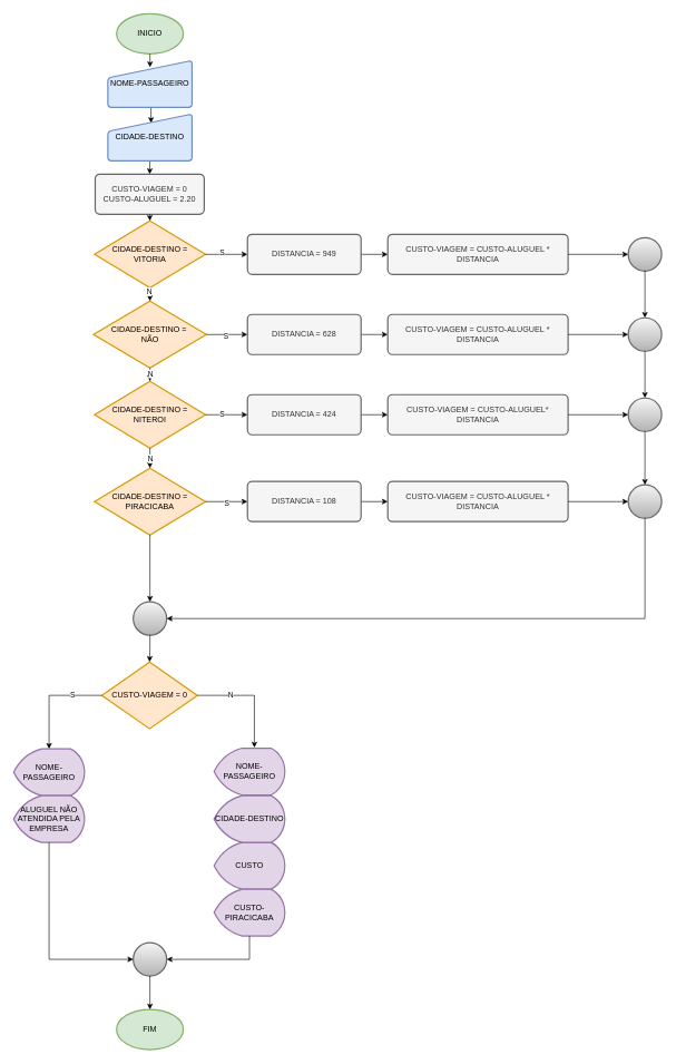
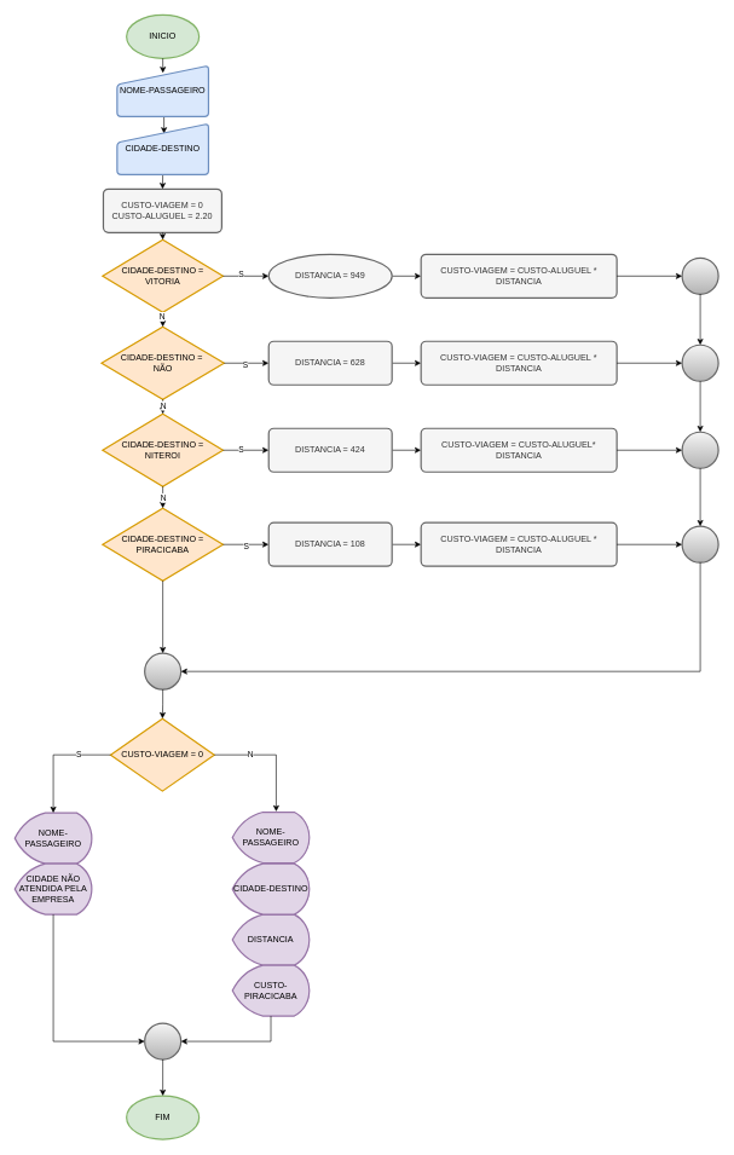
  <mxCell id="0" />
  <mxCell id="1" parent="0" />
  <mxCell id="2" value="INICIO" style="strokeWidth=2;html=1;shape=mxgraph.flowchart.start_1;whiteSpace=wrap;fillColor=#d5e8d4;strokeColor=#82b366;" vertex="1" parent="1"><mxGeometry x="174" width="100" height="60" as="geometry" y="20" /></mxCell>
  <mxCell id="3" style="edgeStyle=orthogonalEdgeStyle;rounded=0;orthogonalLoop=1;jettySize=auto;html=1;exitX=0.5;exitY=1;exitDx=0;exitDy=0;entryX=0.513;entryY=0.193;entryDx=0;entryDy=0;entryPerimeter=0;" edge="1" parent="1" source="4" target="6"><mxGeometry relative="1" as="geometry" /></mxCell>
  <mxCell id="4" value="NOME-PASSAGEIRO" style="html=1;strokeWidth=2;shape=manualInput;whiteSpace=wrap;rounded=1;size=26;arcSize=11;fillColor=#dae8fc;strokeColor=#6c8ebf;" vertex="1" parent="1"><mxGeometry x="161" y="90" width="126" height="70" as="geometry" /></mxCell>
  <mxCell id="5" style="edgeStyle=orthogonalEdgeStyle;rounded=0;orthogonalLoop=1;jettySize=auto;html=1;exitX=0.5;exitY=1;exitDx=0;exitDy=0;entryX=0.5;entryY=0;entryDx=0;entryDy=0;" edge="1" parent="1" source="6" target="16"><mxGeometry relative="1" as="geometry" /></mxCell>
  <mxCell id="6" value="CIDADE-DESTINO" style="html=1;strokeWidth=2;shape=manualInput;whiteSpace=wrap;rounded=1;size=26;arcSize=11;fillColor=#dae8fc;strokeColor=#6c8ebf;" vertex="1" parent="1"><mxGeometry x="161" y="170" width="126" height="70" as="geometry" /></mxCell>
  <mxCell id="7" style="edgeStyle=orthogonalEdgeStyle;rounded=0;orthogonalLoop=1;jettySize=auto;html=1;exitX=1;exitY=0.5;exitDx=0;exitDy=0;exitPerimeter=0;entryX=0;entryY=0.5;entryDx=0;entryDy=0;" edge="1" parent="1" source="55" target="15"><mxGeometry relative="1" as="geometry" /></mxCell>
  <mxCell id="8" value="CIDADE-DESTINO = VITORIA" style="strokeWidth=2;html=1;shape=mxgraph.flowchart.decision;whiteSpace=wrap;fillColor=#ffe6cc;strokeColor=#d79b00;" vertex="1" parent="1"><mxGeometry x="141" y="330" width="166" height="100" as="geometry" /></mxCell>
  <mxCell id="9" style="edgeStyle=orthogonalEdgeStyle;rounded=0;orthogonalLoop=1;jettySize=auto;html=1;exitX=1;exitY=0.5;exitDx=0;exitDy=0;exitPerimeter=0;entryX=0;entryY=0.5;entryDx=0;entryDy=0;" edge="1" parent="1" source="58" target="17"><mxGeometry relative="1" as="geometry" /></mxCell>
  <mxCell id="10" value="CIDADE-DESTINO = PIRACICABA" style="strokeWidth=2;html=1;shape=mxgraph.flowchart.decision;whiteSpace=wrap;fillColor=#ffe6cc;strokeColor=#d79b00;" vertex="1" parent="1"><mxGeometry x="141" y="700" width="166" height="100" as="geometry" /></mxCell>
  <mxCell id="11" style="edgeStyle=orthogonalEdgeStyle;rounded=0;orthogonalLoop=1;jettySize=auto;html=1;exitX=1;exitY=0.5;exitDx=0;exitDy=0;exitPerimeter=0;entryX=0;entryY=0.5;entryDx=0;entryDy=0;" edge="1" parent="1" source="61" target="18"><mxGeometry relative="1" as="geometry" /></mxCell>
  <mxCell id="12" value="CIDADE-DESTINO = NITEROI" style="strokeWidth=2;html=1;shape=mxgraph.flowchart.decision;whiteSpace=wrap;fillColor=#ffe6cc;strokeColor=#d79b00;" vertex="1" parent="1"><mxGeometry x="141" y="570" width="166" height="100" as="geometry" /></mxCell>
  <mxCell id="13" style="edgeStyle=orthogonalEdgeStyle;rounded=0;orthogonalLoop=1;jettySize=auto;html=1;exitX=1;exitY=0.5;exitDx=0;exitDy=0;exitPerimeter=0;entryX=0;entryY=0.5;entryDx=0;entryDy=0;" edge="1" parent="1" source="64" target="19"><mxGeometry relative="1" as="geometry" /></mxCell>
  <mxCell id="14" value="CIDADE-DESTINO =&amp;nbsp;&lt;div&gt;NÃO&lt;/div&gt;" style="strokeWidth=2;html=1;shape=mxgraph.flowchart.decision;whiteSpace=wrap;fillColor=#ffe6cc;strokeColor=#d79b00;" vertex="1" parent="1"><mxGeometry x="139.5" y="450" width="169" height="100" as="geometry" /></mxCell>
  <mxCell id="15" value="CUSTO-VIAGEM = CUSTO-ALUGUEL * DISTANCIA" style="rounded=1;whiteSpace=wrap;html=1;absoluteArcSize=1;arcSize=14;strokeWidth=2;fillColor=#f5f5f5;fontColor=#333333;strokeColor=#666666;" vertex="1" parent="1"><mxGeometry x="580" y="350" width="270" height="60" as="geometry" /></mxCell>
  <mxCell id="16" value="CUSTO-VIAGEM = 0&lt;div&gt;CUSTO-ALUGUEL = 2.20&lt;/div&gt;" style="rounded=1;whiteSpace=wrap;html=1;absoluteArcSize=1;arcSize=14;strokeWidth=2;fillColor=#f5f5f5;fontColor=#333333;strokeColor=#666666;" vertex="1" parent="1"><mxGeometry x="142" y="260" width="163.25" height="60" as="geometry" /></mxCell>
  <mxCell id="17" value="CUSTO-VIAGEM = CUSTO-ALUGUEL * DISTANCIA" style="rounded=1;whiteSpace=wrap;html=1;absoluteArcSize=1;arcSize=14;strokeWidth=2;fillColor=#f5f5f5;fontColor=#333333;strokeColor=#666666;" vertex="1" parent="1"><mxGeometry x="580" y="720" width="270" height="60" as="geometry" /></mxCell>
  <mxCell id="18" value="CUSTO-VIAGEM = CUSTO-ALUGUEL* DISTANCIA" style="rounded=1;whiteSpace=wrap;html=1;absoluteArcSize=1;arcSize=14;strokeWidth=2;fillColor=#f5f5f5;fontColor=#333333;strokeColor=#666666;" vertex="1" parent="1"><mxGeometry x="580" y="590" width="270" height="60" as="geometry" /></mxCell>
  <mxCell id="19" value="CUSTO-VIAGEM = CUSTO-ALUGUEL&amp;nbsp;* DISTANCIA" style="rounded=1;whiteSpace=wrap;html=1;absoluteArcSize=1;arcSize=14;strokeWidth=2;fillColor=#f5f5f5;fontColor=#333333;strokeColor=#666666;" vertex="1" parent="1"><mxGeometry x="580" y="470" width="270" height="60" as="geometry" /></mxCell>
  <mxCell id="20" style="edgeStyle=orthogonalEdgeStyle;rounded=0;orthogonalLoop=1;jettySize=auto;html=1;exitX=0.5;exitY=1;exitDx=0;exitDy=0;exitPerimeter=0;entryX=0.501;entryY=0.143;entryDx=0;entryDy=0;entryPerimeter=0;" edge="1" parent="1" source="2" target="4"><mxGeometry relative="1" as="geometry" /></mxCell>
  <mxCell id="21" style="edgeStyle=orthogonalEdgeStyle;rounded=0;orthogonalLoop=1;jettySize=auto;html=1;exitX=0.5;exitY=1;exitDx=0;exitDy=0;entryX=0.5;entryY=0;entryDx=0;entryDy=0;entryPerimeter=0;" edge="1" parent="1" source="16" target="8"><mxGeometry relative="1" as="geometry" /></mxCell>
  <mxCell id="22" style="edgeStyle=orthogonalEdgeStyle;rounded=0;orthogonalLoop=1;jettySize=auto;html=1;exitX=0.5;exitY=1;exitDx=0;exitDy=0;exitPerimeter=0;entryX=0.5;entryY=0;entryDx=0;entryDy=0;entryPerimeter=0;" edge="1" parent="1" source="8" target="14"><mxGeometry relative="1" as="geometry" /></mxCell>
  <mxCell id="23" value="N" style="edgeLabel;html=1;align=center;verticalAlign=middle;resizable=0;points=[];" vertex="1" connectable="0" parent="22"><mxGeometry x="-0.5" y="-2" relative="1" as="geometry"><mxPoint as="offset" /></mxGeometry></mxCell>
  <mxCell id="24" style="edgeStyle=orthogonalEdgeStyle;rounded=0;orthogonalLoop=1;jettySize=auto;html=1;exitX=0.5;exitY=1;exitDx=0;exitDy=0;exitPerimeter=0;entryX=0.5;entryY=0;entryDx=0;entryDy=0;entryPerimeter=0;" edge="1" parent="1" source="14" target="12"><mxGeometry relative="1" as="geometry" /></mxCell>
  <mxCell id="25" value="N" style="edgeLabel;html=1;align=center;verticalAlign=middle;resizable=0;points=[];" vertex="1" connectable="0" parent="24"><mxGeometry x="-0.167" relative="1" as="geometry"><mxPoint as="offset" /></mxGeometry></mxCell>
  <mxCell id="26" style="edgeStyle=orthogonalEdgeStyle;rounded=0;orthogonalLoop=1;jettySize=auto;html=1;exitX=0.5;exitY=1;exitDx=0;exitDy=0;exitPerimeter=0;entryX=0.5;entryY=0;entryDx=0;entryDy=0;entryPerimeter=0;" edge="1" parent="1" source="12" target="10"><mxGeometry relative="1" as="geometry" /></mxCell>
  <mxCell id="27" value="N" style="edgeLabel;html=1;align=center;verticalAlign=middle;resizable=0;points=[];" vertex="1" connectable="0" parent="26"><mxGeometry relative="1" as="geometry"><mxPoint as="offset" /></mxGeometry></mxCell>
  <mxCell id="28" value="" style="strokeWidth=2;html=1;shape=mxgraph.flowchart.start_2;whiteSpace=wrap;fillColor=#f5f5f5;gradientColor=#b3b3b3;strokeColor=#666666;" vertex="1" parent="1"><mxGeometry x="940" y="355" width="50" height="50" as="geometry" /></mxCell>
  <mxCell id="29" value="" style="strokeWidth=2;html=1;shape=mxgraph.flowchart.start_2;whiteSpace=wrap;fillColor=#f5f5f5;gradientColor=#b3b3b3;strokeColor=#666666;" vertex="1" parent="1"><mxGeometry x="940" y="475" width="50" height="50" as="geometry" /></mxCell>
  <mxCell id="30" value="" style="strokeWidth=2;html=1;shape=mxgraph.flowchart.start_2;whiteSpace=wrap;fillColor=#f5f5f5;gradientColor=#b3b3b3;strokeColor=#666666;" vertex="1" parent="1"><mxGeometry x="940" y="595" width="50" height="50" as="geometry" /></mxCell>
  <mxCell id="31" value="" style="strokeWidth=2;html=1;shape=mxgraph.flowchart.start_2;whiteSpace=wrap;fillColor=#f5f5f5;gradientColor=#b3b3b3;strokeColor=#666666;" vertex="1" parent="1"><mxGeometry x="940" y="725" width="50" height="50" as="geometry" /></mxCell>
  <mxCell id="32" style="edgeStyle=orthogonalEdgeStyle;rounded=0;orthogonalLoop=1;jettySize=auto;html=1;exitX=1;exitY=0.5;exitDx=0;exitDy=0;entryX=0;entryY=0.5;entryDx=0;entryDy=0;entryPerimeter=0;" edge="1" parent="1" source="15" target="28"><mxGeometry relative="1" as="geometry" /></mxCell>
  <mxCell id="33" style="edgeStyle=orthogonalEdgeStyle;rounded=0;orthogonalLoop=1;jettySize=auto;html=1;exitX=0.5;exitY=1;exitDx=0;exitDy=0;exitPerimeter=0;entryX=0.5;entryY=0;entryDx=0;entryDy=0;entryPerimeter=0;" edge="1" parent="1" source="28" target="29"><mxGeometry relative="1" as="geometry" /></mxCell>
  <mxCell id="34" style="edgeStyle=orthogonalEdgeStyle;rounded=0;orthogonalLoop=1;jettySize=auto;html=1;exitX=1;exitY=0.5;exitDx=0;exitDy=0;entryX=0;entryY=0.5;entryDx=0;entryDy=0;entryPerimeter=0;" edge="1" parent="1" source="19" target="29"><mxGeometry relative="1" as="geometry" /></mxCell>
  <mxCell id="35" style="edgeStyle=orthogonalEdgeStyle;rounded=0;orthogonalLoop=1;jettySize=auto;html=1;exitX=0.5;exitY=1;exitDx=0;exitDy=0;exitPerimeter=0;entryX=0.5;entryY=0;entryDx=0;entryDy=0;entryPerimeter=0;" edge="1" parent="1" source="29" target="30"><mxGeometry relative="1" as="geometry" /></mxCell>
  <mxCell id="36" style="edgeStyle=orthogonalEdgeStyle;rounded=0;orthogonalLoop=1;jettySize=auto;html=1;exitX=1;exitY=0.5;exitDx=0;exitDy=0;entryX=0;entryY=0.5;entryDx=0;entryDy=0;entryPerimeter=0;" edge="1" parent="1" source="18" target="30"><mxGeometry relative="1" as="geometry" /></mxCell>
  <mxCell id="37" style="edgeStyle=orthogonalEdgeStyle;rounded=0;orthogonalLoop=1;jettySize=auto;html=1;exitX=0.5;exitY=1;exitDx=0;exitDy=0;exitPerimeter=0;entryX=0.5;entryY=0;entryDx=0;entryDy=0;entryPerimeter=0;" edge="1" parent="1" source="30" target="31"><mxGeometry relative="1" as="geometry" /></mxCell>
  <mxCell id="38" style="edgeStyle=orthogonalEdgeStyle;rounded=0;orthogonalLoop=1;jettySize=auto;html=1;exitX=1;exitY=0.5;exitDx=0;exitDy=0;entryX=0;entryY=0.5;entryDx=0;entryDy=0;entryPerimeter=0;" edge="1" parent="1" source="17" target="31"><mxGeometry relative="1" as="geometry" /></mxCell>
  <mxCell id="39" value="" style="strokeWidth=2;html=1;shape=mxgraph.flowchart.start_2;whiteSpace=wrap;fillColor=#f5f5f5;gradientColor=#b3b3b3;strokeColor=#666666;" vertex="1" parent="1"><mxGeometry x="199" y="900" width="50" height="50" as="geometry" /></mxCell>
  <mxCell id="40" style="edgeStyle=orthogonalEdgeStyle;rounded=0;orthogonalLoop=1;jettySize=auto;html=1;exitX=0.5;exitY=1;exitDx=0;exitDy=0;exitPerimeter=0;entryX=1;entryY=0.5;entryDx=0;entryDy=0;entryPerimeter=0;" edge="1" parent="1" source="31" target="39"><mxGeometry relative="1" as="geometry" /></mxCell>
  <mxCell id="41" value="NOME-PASSAGEIRO" style="strokeWidth=2;html=1;shape=mxgraph.flowchart.display;whiteSpace=wrap;fillColor=#e1d5e7;strokeColor=#9673a6;" vertex="1" parent="1"><mxGeometry x="20" y="1120" width="106" height="70" as="geometry" /></mxCell>
- <mxCell id="42" value="ALUGUEL NÃO ATENDIDA PELA EMPRESA" style="strokeWidth=2;html=1;shape=mxgraph.flowchart.display;whiteSpace=wrap;fillColor=#e1d5e7;strokeColor=#9673a6;" vertex="1" parent="1"><mxGeometry x="20" y="1190" width="106" height="70" as="geometry" /></mxCell>
+ <mxCell id="42" value="CIDADE NÃO ATENDIDA PELA EMPRESA" style="strokeWidth=2;html=1;shape=mxgraph.flowchart.display;whiteSpace=wrap;fillColor=#e1d5e7;strokeColor=#9673a6;" vertex="1" parent="1"><mxGeometry x="20" y="1190" width="106" height="70" as="geometry" /></mxCell>
  <mxCell id="43" value="CUSTO-VIAGEM = 0" style="strokeWidth=2;html=1;shape=mxgraph.flowchart.decision;whiteSpace=wrap;fillColor=#ffe6cc;strokeColor=#d79b00;" vertex="1" parent="1"><mxGeometry x="152" y="990" width="143" height="100" as="geometry" /></mxCell>
  <mxCell id="44" style="edgeStyle=orthogonalEdgeStyle;rounded=0;orthogonalLoop=1;jettySize=auto;html=1;exitX=0.5;exitY=1;exitDx=0;exitDy=0;exitPerimeter=0;entryX=0.5;entryY=0;entryDx=0;entryDy=0;entryPerimeter=0;" edge="1" parent="1" source="10" target="39"><mxGeometry relative="1" as="geometry" /></mxCell>
  <mxCell id="45" style="edgeStyle=orthogonalEdgeStyle;rounded=0;orthogonalLoop=1;jettySize=auto;html=1;exitX=0.5;exitY=1;exitDx=0;exitDy=0;exitPerimeter=0;entryX=0.5;entryY=0;entryDx=0;entryDy=0;entryPerimeter=0;" edge="1" parent="1" source="39" target="43"><mxGeometry relative="1" as="geometry" /></mxCell>
  <mxCell id="46" style="edgeStyle=orthogonalEdgeStyle;rounded=0;orthogonalLoop=1;jettySize=auto;html=1;exitX=0;exitY=0.5;exitDx=0;exitDy=0;exitPerimeter=0;entryX=0.5;entryY=0;entryDx=0;entryDy=0;entryPerimeter=0;" edge="1" parent="1" source="43" target="41"><mxGeometry relative="1" as="geometry" /></mxCell>
  <mxCell id="47" value="S" style="edgeLabel;html=1;align=center;verticalAlign=middle;resizable=0;points=[];" vertex="1" connectable="0" parent="46"><mxGeometry x="-0.428" y="-1" relative="1" as="geometry"><mxPoint as="offset" /></mxGeometry></mxCell>
  <mxCell id="48" value="NOME-PASSAGEIRO" style="strokeWidth=2;html=1;shape=mxgraph.flowchart.display;whiteSpace=wrap;fillColor=#e1d5e7;strokeColor=#9673a6;" vertex="1" parent="1"><mxGeometry x="320" y="1119" width="106" height="70" as="geometry" /></mxCell>
  <mxCell id="49" style="edgeStyle=orthogonalEdgeStyle;rounded=0;orthogonalLoop=1;jettySize=auto;html=1;exitX=1;exitY=0.5;exitDx=0;exitDy=0;exitPerimeter=0;entryX=0.569;entryY=-0.012;entryDx=0;entryDy=0;entryPerimeter=0;" edge="1" parent="1" source="43" target="48"><mxGeometry relative="1" as="geometry" /></mxCell>
  <mxCell id="50" value="N" style="edgeLabel;html=1;align=center;verticalAlign=middle;resizable=0;points=[];" vertex="1" connectable="0" parent="49"><mxGeometry x="-0.401" y="1" relative="1" as="geometry"><mxPoint as="offset" /></mxGeometry></mxCell>
- <mxCell id="51" value="CUSTO" style="strokeWidth=2;html=1;shape=mxgraph.flowchart.display;whiteSpace=wrap;fillColor=#e1d5e7;strokeColor=#9673a6;" vertex="1" parent="1"><mxGeometry x="320" y="1260" width="106" height="70" as="geometry" /></mxCell>
+ <mxCell id="51" value="DISTANCIA" style="strokeWidth=2;html=1;shape=mxgraph.flowchart.display;whiteSpace=wrap;fillColor=#e1d5e7;strokeColor=#9673a6;" vertex="1" parent="1"><mxGeometry x="320" y="1260" width="106" height="70" as="geometry" /></mxCell>
  <mxCell id="52" value="CIDADE-DESTINO" style="strokeWidth=2;html=1;shape=mxgraph.flowchart.display;whiteSpace=wrap;fillColor=#e1d5e7;strokeColor=#9673a6;" vertex="1" parent="1"><mxGeometry x="320" y="1190" width="106" height="70" as="geometry" /></mxCell>
  <mxCell id="53" value="" style="edgeStyle=orthogonalEdgeStyle;rounded=0;orthogonalLoop=1;jettySize=auto;html=1;exitX=1;exitY=0.5;exitDx=0;exitDy=0;exitPerimeter=0;entryX=0;entryY=0.5;entryDx=0;entryDy=0;" edge="1" parent="1" source="8" target="55"><mxGeometry relative="1" as="geometry"><mxPoint x="307" y="380" as="sourcePoint" /><mxPoint x="580" y="380" as="targetPoint" /></mxGeometry></mxCell>
  <mxCell id="54" value="S" style="edgeLabel;html=1;align=center;verticalAlign=middle;resizable=0;points=[];" vertex="1" connectable="0" parent="53"><mxGeometry x="-0.237" y="3" relative="1" as="geometry"><mxPoint as="offset" /></mxGeometry></mxCell>
- <mxCell id="55" value="DISTANCIA = 949" style="rounded=1;whiteSpace=wrap;html=1;absoluteArcSize=1;arcSize=14;strokeWidth=2;fillColor=#f5f5f5;fontColor=#333333;strokeColor=#666666;" vertex="1" parent="1"><mxGeometry x="370" y="350" width="170" height="60" as="geometry" /></mxCell>
+ <mxCell id="55" value="DISTANCIA = 949" style="ellipse;whiteSpace=wrap;html=1;absoluteArcSize=1;arcSize=14;strokeWidth=2;fillColor=#f5f5f5;fontColor=#333333;strokeColor=#666666;" vertex="1" parent="1"><mxGeometry x="370" y="350" width="170" height="60" as="geometry" /></mxCell>
  <mxCell id="56" value="" style="edgeStyle=orthogonalEdgeStyle;rounded=0;orthogonalLoop=1;jettySize=auto;html=1;exitX=1;exitY=0.5;exitDx=0;exitDy=0;exitPerimeter=0;entryX=0;entryY=0.5;entryDx=0;entryDy=0;" edge="1" parent="1" source="10" target="58"><mxGeometry relative="1" as="geometry"><mxPoint x="307" y="750" as="sourcePoint" /><mxPoint x="580" y="750" as="targetPoint" /></mxGeometry></mxCell>
  <mxCell id="57" value="S" style="edgeLabel;html=1;align=center;verticalAlign=middle;resizable=0;points=[];" vertex="1" connectable="0" parent="56"><mxGeometry x="-0.009" y="-1" relative="1" as="geometry"><mxPoint as="offset" /></mxGeometry></mxCell>
  <mxCell id="58" value="DISTANCIA = 108" style="rounded=1;whiteSpace=wrap;html=1;absoluteArcSize=1;arcSize=14;strokeWidth=2;fillColor=#f5f5f5;fontColor=#333333;strokeColor=#666666;" vertex="1" parent="1"><mxGeometry x="370" y="720" width="170" height="60" as="geometry" /></mxCell>
  <mxCell id="59" value="" style="edgeStyle=orthogonalEdgeStyle;rounded=0;orthogonalLoop=1;jettySize=auto;html=1;exitX=1;exitY=0.5;exitDx=0;exitDy=0;exitPerimeter=0;entryX=0;entryY=0.5;entryDx=0;entryDy=0;" edge="1" parent="1" source="12" target="61"><mxGeometry relative="1" as="geometry"><mxPoint x="307" y="620" as="sourcePoint" /><mxPoint x="580" y="620" as="targetPoint" /></mxGeometry></mxCell>
  <mxCell id="60" value="S" style="edgeLabel;html=1;align=center;verticalAlign=middle;resizable=0;points=[];" vertex="1" connectable="0" parent="59"><mxGeometry x="-0.237" y="2" relative="1" as="geometry"><mxPoint as="offset" /></mxGeometry></mxCell>
  <mxCell id="61" value="DISTANCIA = 424" style="rounded=1;whiteSpace=wrap;html=1;absoluteArcSize=1;arcSize=14;strokeWidth=2;fillColor=#f5f5f5;fontColor=#333333;strokeColor=#666666;" vertex="1" parent="1"><mxGeometry x="370" y="590" width="170" height="60" as="geometry" /></mxCell>
  <mxCell id="62" value="" style="edgeStyle=orthogonalEdgeStyle;rounded=0;orthogonalLoop=1;jettySize=auto;html=1;exitX=1;exitY=0.5;exitDx=0;exitDy=0;exitPerimeter=0;entryX=0;entryY=0.5;entryDx=0;entryDy=0;" edge="1" parent="1" source="14" target="64"><mxGeometry relative="1" as="geometry"><mxPoint x="309" y="500" as="sourcePoint" /><mxPoint x="580" y="500" as="targetPoint" /></mxGeometry></mxCell>
  <mxCell id="63" value="S" style="edgeLabel;html=1;align=center;verticalAlign=middle;resizable=0;points=[];" vertex="1" connectable="0" parent="62"><mxGeometry x="-0.054" y="-1" relative="1" as="geometry"><mxPoint as="offset" /></mxGeometry></mxCell>
  <mxCell id="64" value="DISTANCIA = 628" style="rounded=1;whiteSpace=wrap;html=1;absoluteArcSize=1;arcSize=14;strokeWidth=2;fillColor=#f5f5f5;fontColor=#333333;strokeColor=#666666;" vertex="1" parent="1"><mxGeometry x="370" y="470" width="170" height="60" as="geometry" /></mxCell>
  <mxCell id="65" value="CUSTO-PIRACICABA" style="strokeWidth=2;html=1;shape=mxgraph.flowchart.display;whiteSpace=wrap;fillColor=#e1d5e7;strokeColor=#9673a6;" vertex="1" parent="1"><mxGeometry x="320" y="1330" width="106" height="70" as="geometry" /></mxCell>
  <mxCell id="66" value="FIM" style="strokeWidth=2;html=1;shape=mxgraph.flowchart.start_1;whiteSpace=wrap;fillColor=#d5e8d4;strokeColor=#82b366;" vertex="1" parent="1"><mxGeometry x="174" y="1510" width="100" height="60" as="geometry" /></mxCell>
  <mxCell id="67" value="" style="strokeWidth=2;html=1;shape=mxgraph.flowchart.start_2;whiteSpace=wrap;fillColor=#f5f5f5;gradientColor=#b3b3b3;strokeColor=#666666;" vertex="1" parent="1"><mxGeometry x="199" y="1410" width="50" height="50" as="geometry" /></mxCell>
  <mxCell id="68" style="edgeStyle=orthogonalEdgeStyle;rounded=0;orthogonalLoop=1;jettySize=auto;html=1;exitX=0.5;exitY=1;exitDx=0;exitDy=0;exitPerimeter=0;entryX=1;entryY=0.5;entryDx=0;entryDy=0;entryPerimeter=0;" edge="1" parent="1" source="65" target="67"><mxGeometry relative="1" as="geometry" /></mxCell>
  <mxCell id="69" style="edgeStyle=orthogonalEdgeStyle;rounded=0;orthogonalLoop=1;jettySize=auto;html=1;exitX=0.5;exitY=1;exitDx=0;exitDy=0;exitPerimeter=0;entryX=0;entryY=0.5;entryDx=0;entryDy=0;entryPerimeter=0;" edge="1" parent="1" source="42" target="67"><mxGeometry relative="1" as="geometry" /></mxCell>
  <mxCell id="70" style="edgeStyle=orthogonalEdgeStyle;rounded=0;orthogonalLoop=1;jettySize=auto;html=1;exitX=0.5;exitY=1;exitDx=0;exitDy=0;exitPerimeter=0;entryX=0.5;entryY=0;entryDx=0;entryDy=0;entryPerimeter=0;" edge="1" parent="1" source="67" target="66"><mxGeometry relative="1" as="geometry" /></mxCell>
